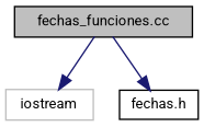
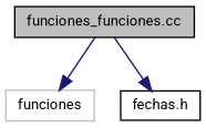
  digraph {
    fontname=Roboto
    node [color=black fillcolor=white fontname=Roboto fontsize=10 shape=record style=filled]
    edge [color=midnightblue fontname=Roboto fontsize=10 labelfontname=Helvetica labelfontsize=10 style=solid]
-   n1 [fillcolor=grey75 fontcolor=black height=0.2 label="fechas_funciones.cc" width=0.4]
-   n2 [color=grey75 height=0.2 label=iostream width=0.4]
+   n1 [fillcolor=grey75 fontcolor=black height=0.2 label="funciones_funciones.cc" width=0.4]
+   n2 [color=grey75 height=0.2 label=funciones width=0.4]
    n3 [height=0.2 label="fechas.h" width=0.4]
    n1 -> n2
    n1 -> n3
  }
